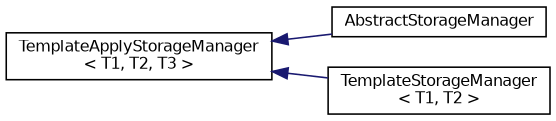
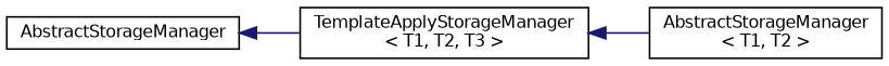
  digraph {
    rankdir=LR
    node [color=black fillcolor=white fontname=Helvetica fontsize=10 shape=record style=filled]
    edge [color=midnightblue dir=back fontname=Helvetica fontsize=10 labelfontname=Helvetica labelfontsize=10 style=solid]
    n1 [height=0.2 label=AbstractStorageManager width=0.4]
    n2 [height=0.2 label="TemplateApplyStorageManager\l\< T1, T2, T3 \>" width=0.4]
-   n3 [height=0.2 label="TemplateStorageManager\l\< T1, T2 \>" width=0.4]
-   n2 -> n1
+   n3 [height=0.2 label="AbstractStorageManager\l\< T1, T2 \>" width=0.4]
+   n1 -> n2
    n2 -> n3
  }
